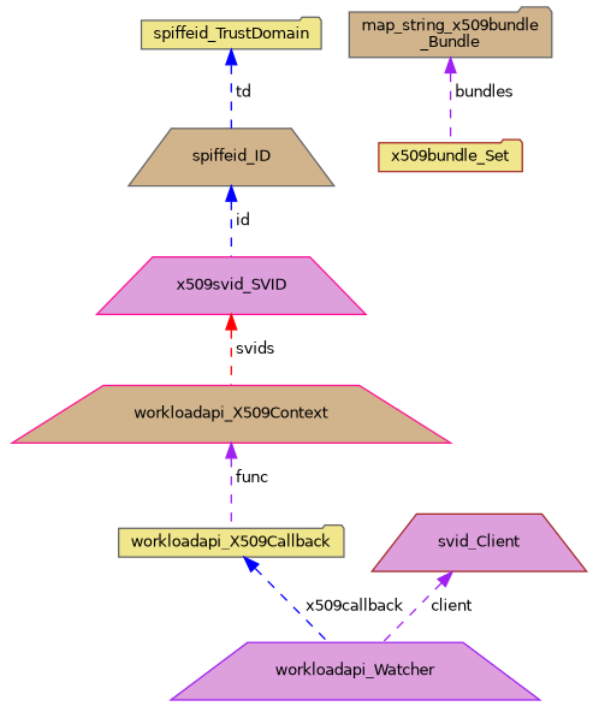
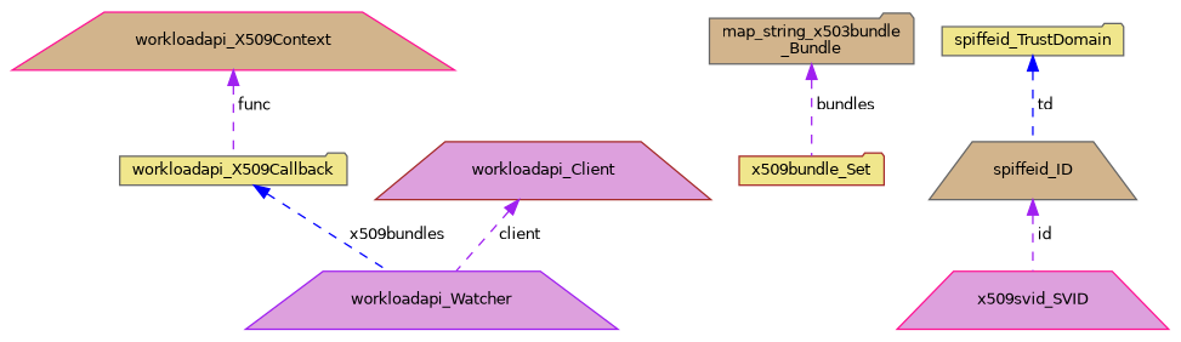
  digraph {
    node [color=gray40 fillcolor=plum fontname=Helvetica fontsize=10 shape=trapezium style=filled]
    edge [color=blue dir=back fontname=Helvetica fontsize=10 labelfontname=Helvetica labelfontsize=10 style=dashed]
    n1 [color=purple fontcolor=black height=0.2 label=workloadapi_Watcher width=0.4]
    n2 [fillcolor=khaki height=0.2 label=workloadapi_X509Callback shape=folder width=0.4]
    n3 [color=deeppink fillcolor=tan height=0.2 label=workloadapi_X509Context width=0.4]
    n4 [color=brown fillcolor=khaki height=0.2 label=x509bundle_Set shape=folder width=0.4]
-   n5 [fillcolor=tan height=0.2 label="map_string_x509bundle\l_Bundle" shape=folder width=0.4]
+   n5 [fillcolor=tan height=0.2 label="map_string_x503bundle\l_Bundle" shape=folder width=0.4]
    n6 [fillcolor=khaki height=0.2 label=spiffeid_TrustDomain shape=folder width=0.4]
    n7 [fillcolor=tan height=0.2 label=spiffeid_ID width=0.4]
    n8 [color=deeppink height=0.2 label=x509svid_SVID width=0.4]
-   n9 [color=brown height=0.2 label=svid_Client width=0.4]
-   n2 -> n1 [label=" x509callback"]
+   n9 [color=brown height=0.2 label=workloadapi_Client width=0.4]
+   n2 -> n1 [label=" x509bundles"]
    n3 -> n2 [color=purple label=" func"]
    n5 -> n4 [color=purple label=" bundles"]
    n6 -> n7 [label=" td"]
-   n7 -> n8 [label=" id"]
-   n8 -> n3 [color=red label=" svids"]
+   n7 -> n8 [color=purple label=" id"]
    n9 -> n1 [color=purple label=" client"]
  }
